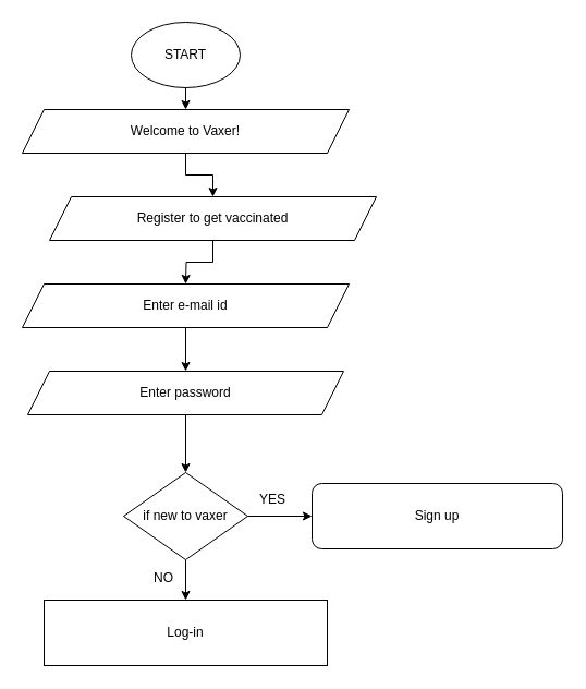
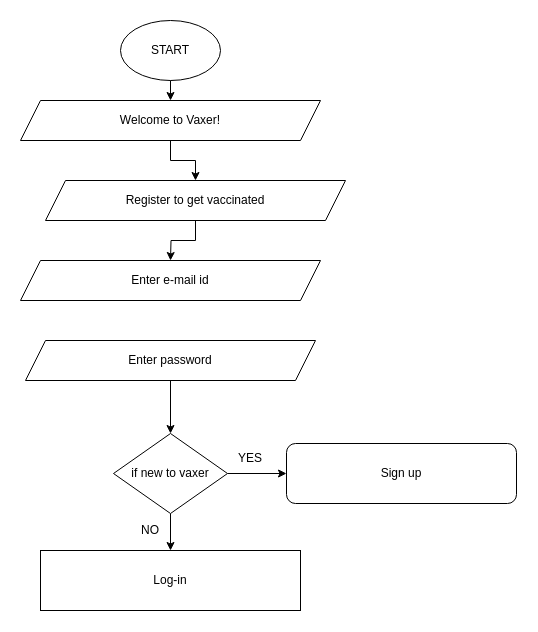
  <mxCell id="0" />
  <mxCell id="1" parent="0" />
  <mxCell id="2" value="START" style="ellipse;whiteSpace=wrap;html=1;" parent="1" vertex="1"><mxGeometry x="120" y="20" width="100" height="60" as="geometry" /></mxCell>
  <mxCell id="3" value="" style="endArrow=classic;html=1;rounded=0;exitX=0.5;exitY=1;exitDx=0;exitDy=0;entryX=0.5;entryY=0;entryDx=0;entryDy=0;" parent="1" source="2" edge="1"><mxGeometry width="50" height="50" relative="1" as="geometry"><mxPoint x="-84" y="190" as="sourcePoint" /><mxPoint x="170" y="100" as="targetPoint" /></mxGeometry></mxCell>
  <mxCell id="4" value="" style="edgeStyle=orthogonalEdgeStyle;rounded=0;orthogonalLoop=1;jettySize=auto;html=1;" parent="1" source="5" edge="1"><mxGeometry relative="1" as="geometry"><mxPoint x="170" y="260" as="targetPoint" /></mxGeometry></mxCell>
  <mxCell id="5" value="Register to get vaccinated" style="shape=parallelogram;perimeter=parallelogramPerimeter;whiteSpace=wrap;html=1;fixedSize=1;" parent="1" vertex="1"><mxGeometry x="45" y="180" width="300" height="40" as="geometry" /></mxCell>
  <mxCell id="6" value="" style="edgeStyle=orthogonalEdgeStyle;rounded=0;orthogonalLoop=1;jettySize=auto;html=1;" parent="1" source="7" target="5" edge="1"><mxGeometry relative="1" as="geometry" /></mxCell>
  <mxCell id="7" value="Welcome to Vaxer!" style="shape=parallelogram;perimeter=parallelogramPerimeter;whiteSpace=wrap;html=1;fixedSize=1;" parent="1" vertex="1"><mxGeometry x="20" y="100" width="300" height="40" as="geometry" /></mxCell>
- <mxCell id="8" value="" style="edgeStyle=orthogonalEdgeStyle;rounded=0;orthogonalLoop=1;jettySize=auto;html=1;" parent="1" source="9" target="11" edge="1"><mxGeometry relative="1" as="geometry" /></mxCell>
  <mxCell id="9" value="Enter e-mail id" style="shape=parallelogram;perimeter=parallelogramPerimeter;whiteSpace=wrap;html=1;fixedSize=1;" parent="1" vertex="1"><mxGeometry x="20" y="260" width="300" height="40" as="geometry" /></mxCell>
  <mxCell id="10" value="" style="edgeStyle=orthogonalEdgeStyle;rounded=0;orthogonalLoop=1;jettySize=auto;html=1;" parent="1" source="11" target="14" edge="1"><mxGeometry relative="1" as="geometry" /></mxCell>
  <mxCell id="11" value="Enter password" style="shape=parallelogram;perimeter=parallelogramPerimeter;whiteSpace=wrap;html=1;fixedSize=1;" parent="1" vertex="1"><mxGeometry x="25" y="340" width="290" height="40" as="geometry" /></mxCell>
  <mxCell id="12" value="" style="edgeStyle=orthogonalEdgeStyle;rounded=0;orthogonalLoop=1;jettySize=auto;html=1;entryX=0;entryY=0.5;entryDx=0;entryDy=0;" parent="1" source="14" target="15" edge="1"><mxGeometry relative="1" as="geometry"><mxPoint x="286" y="470" as="targetPoint" /></mxGeometry></mxCell>
  <mxCell id="13" value="" style="edgeStyle=orthogonalEdgeStyle;rounded=0;orthogonalLoop=1;jettySize=auto;html=1;" parent="1" source="14" target="16" edge="1"><mxGeometry relative="1" as="geometry" /></mxCell>
  <mxCell id="14" value="if new to vaxer" style="rhombus;whiteSpace=wrap;html=1;" parent="1" vertex="1"><mxGeometry x="113" y="433" width="114" height="80" as="geometry" /></mxCell>
  <mxCell id="15" value="Sign up" style="whiteSpace=wrap;html=1;rounded=1;" parent="1" vertex="1"><mxGeometry x="286" y="443" width="230" height="60" as="geometry" /></mxCell>
  <mxCell id="16" value="Log-in" style="rounded=0;whiteSpace=wrap;html=1;" parent="1" vertex="1"><mxGeometry x="40" y="550" width="260" height="60" as="geometry" /></mxCell>
  <mxCell id="17" value="YES" style="text;html=1;strokeColor=none;fillColor=none;align=center;verticalAlign=middle;whiteSpace=wrap;rounded=0;" vertex="1" parent="1"><mxGeometry x="220" y="443" width="60" height="30" as="geometry" /></mxCell>
  <mxCell id="18" value="NO" style="text;html=1;strokeColor=none;fillColor=none;align=center;verticalAlign=middle;whiteSpace=wrap;rounded=0;" vertex="1" parent="1"><mxGeometry x="120" y="513" width="60" height="33" as="geometry" /></mxCell>
